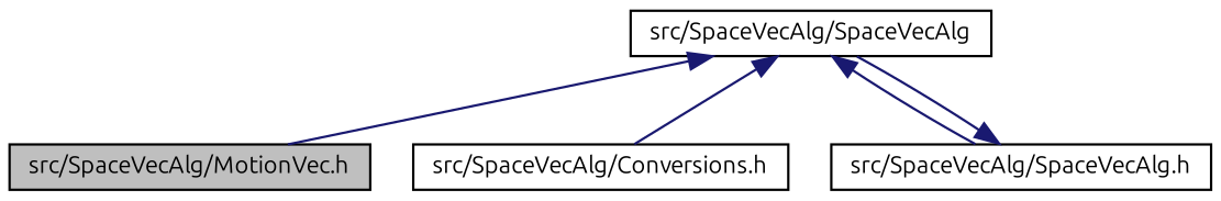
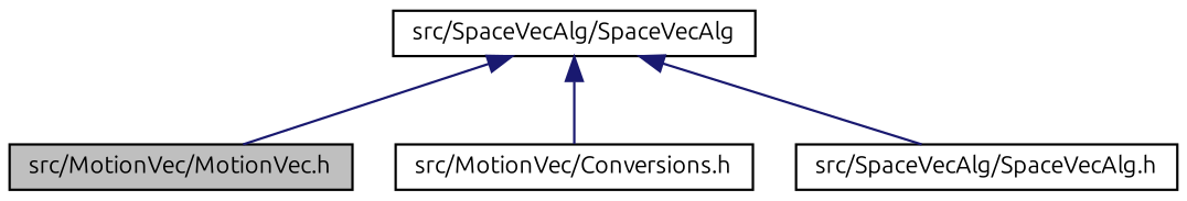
  digraph {
    fontname=Ubuntu
    node [color=black fillcolor=white fontname=Ubuntu fontsize=10 shape=record style=filled]
    edge [color=midnightblue dir=back fontname=Ubuntu fontsize=10 labelfontname=Helvetica labelfontsize=10 style=solid]
-   n1 [fillcolor=grey75 fontcolor=black height=0.2 label="src/SpaceVecAlg/MotionVec.h" width=0.4]
+   n1 [fillcolor=grey75 fontcolor=black height=0.2 label="src/MotionVec/MotionVec.h" width=0.4]
    n2 [height=0.2 label="src/SpaceVecAlg/SpaceVecAlg" width=0.4]
-   n3 [height=0.2 label="src/SpaceVecAlg/Conversions.h" width=0.4]
+   n3 [height=0.2 label="src/MotionVec/Conversions.h" width=0.4]
    n4 [height=0.2 label="src/SpaceVecAlg/SpaceVecAlg.h" width=0.4]
    n2 -> n1
    n2 -> n3
    n2 -> n4
-   n4 -> n2
  }
